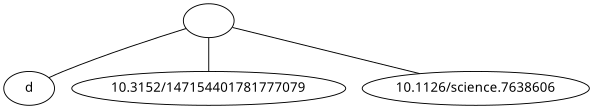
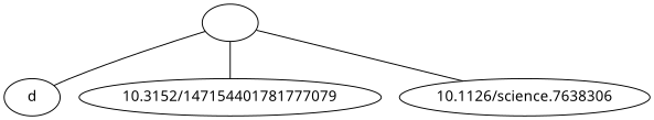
  strict graph {
    fontname="Noto Sans"
    node [fontname="Noto Sans"]
    edge [fontname="Noto Sans"]
    ""
    d
    "10.3152/147154401781777079"
-   "10.1126/science.7638606"
+   "10.1126/science.7638606" [label="10.1126/science.7638306"]
    "" -- d
    "" -- "10.3152/147154401781777079"
    "" -- "10.1126/science.7638606"
  }
